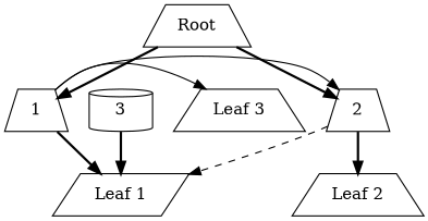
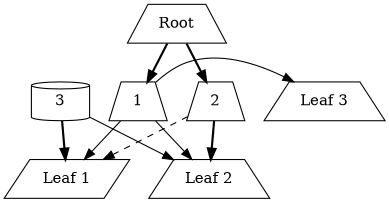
  digraph {
    node [shape=trapezium]
    edge [style=bold]
    Root
    1
    2
    3 [shape=cylinder]
    "Leaf 3"
    "Leaf 1" [shape=parallelogram]
    "Leaf 2"
    subgraph sub_1 {
      rank=same
      Root
    }
    subgraph sub_2 {
      rank=same
      1
      2
      3
      "Leaf 3"
    }
    subgraph sub_3 {
      rank=max
      "Leaf 1"
      "Leaf 2"
    }
    Root -> 1
    Root -> 2
    1 -> "Leaf 3" [style=solid]
-   1 -> "Leaf 1"
-   1 -> 2 [style=solid]
+   1 -> "Leaf 1" [style=solid]
+   1 -> "Leaf 2" [style=solid]
    2 -> "Leaf 1" [style=dashed]
    2 -> "Leaf 2"
    3 -> "Leaf 1"
+   3 -> "Leaf 2" [style=solid]
  }
